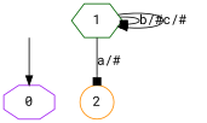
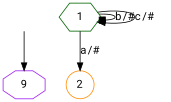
  digraph {
    fontname="Roboto Mono"
    node [color=darkorange fontname="Roboto Mono"]
    edge [arrowhead=normal fontname="Roboto Mono"]
    "" [shape=none]
-   0 [color=purple shape=octagon]
+   0 [color=purple shape=octagon label=9]
    2 [shape=circle]
    1 [color=darkgreen shape=hexagon]
    "" -> 0
-   1 -> 2 [arrowhead=box label="a/#"]
+   1 -> 2 [label="a/#"]
    1 -> 1 [arrowhead=box label="b/#"]
    1 -> 1 [label="c/#"]
  }
